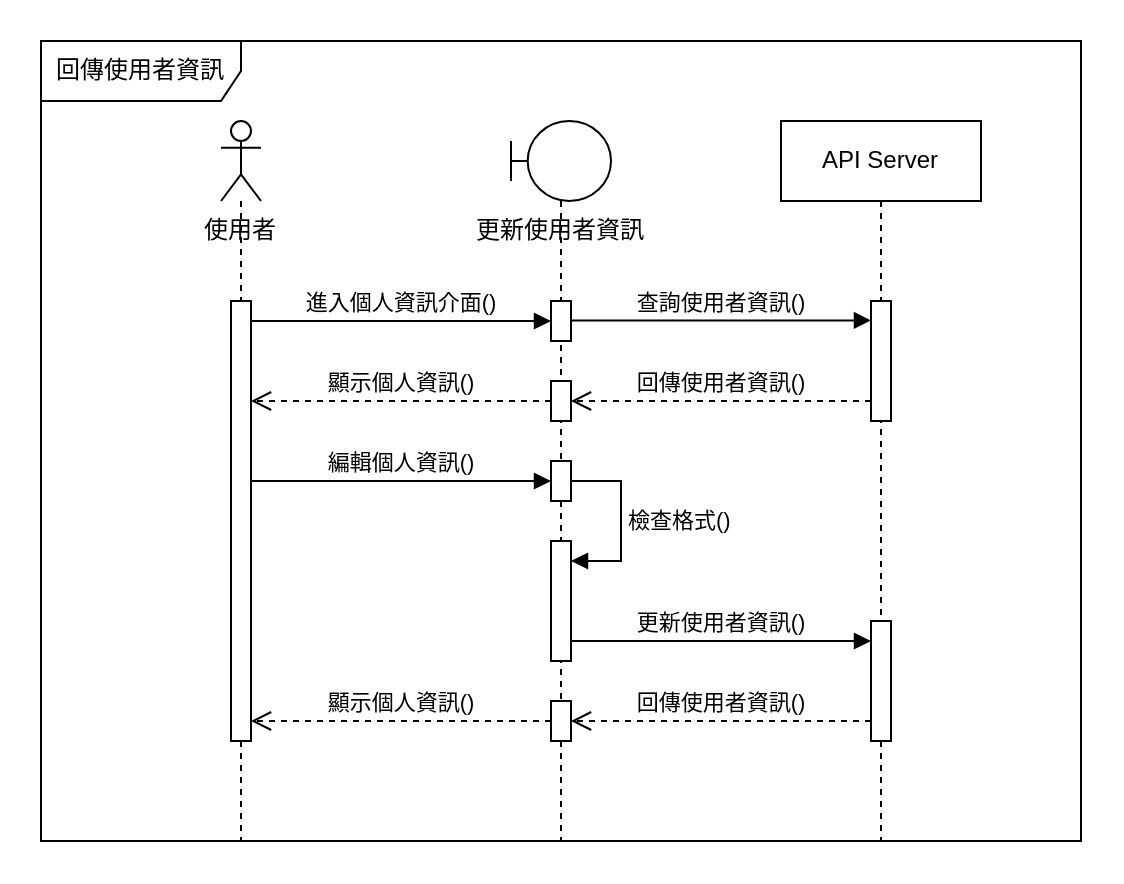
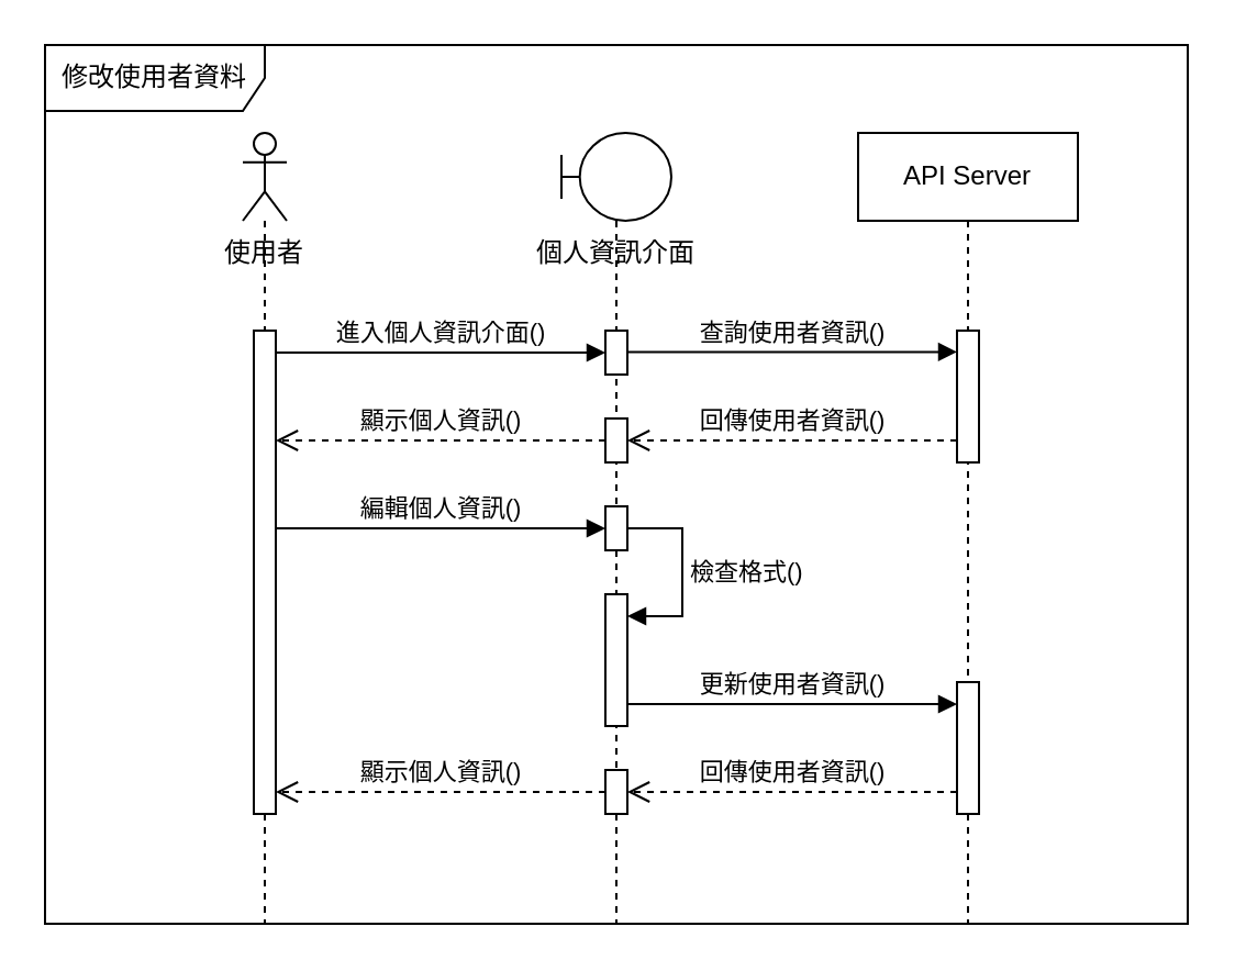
  <mxCell id="0" />
  <mxCell id="1" parent="0" />
  <mxCell id="2" value="" style="shape=umlLifeline;perimeter=lifelinePerimeter;whiteSpace=wrap;html=1;container=1;dropTarget=0;collapsible=0;recursiveResize=0;outlineConnect=0;portConstraint=eastwest;newEdgeStyle={&quot;curved&quot;:0,&quot;rounded&quot;:0};participant=umlActor;" parent="1" vertex="1"><mxGeometry x="110" y="60" width="20" height="360" as="geometry" /></mxCell>
  <mxCell id="3" value="" style="html=1;points=[[0,0,0,0,5],[0,1,0,0,-5],[1,0,0,0,5],[1,1,0,0,-5]];perimeter=orthogonalPerimeter;outlineConnect=0;targetShapes=umlLifeline;portConstraint=eastwest;newEdgeStyle={&quot;curved&quot;:0,&quot;rounded&quot;:0};" parent="2" vertex="1"><mxGeometry x="5" y="90" width="10" height="220" as="geometry" /></mxCell>
  <mxCell id="4" value="" style="shape=umlLifeline;perimeter=lifelinePerimeter;whiteSpace=wrap;html=1;container=1;dropTarget=0;collapsible=0;recursiveResize=0;outlineConnect=0;portConstraint=eastwest;newEdgeStyle={&quot;curved&quot;:0,&quot;rounded&quot;:0};participant=umlBoundary;" parent="1" vertex="1"><mxGeometry x="255" y="60" width="50" height="360" as="geometry" /></mxCell>
  <mxCell id="5" value="" style="html=1;points=[[0,0,0,0,5],[0,1,0,0,-5],[1,0,0,0,5],[1,1,0,0,-5]];perimeter=orthogonalPerimeter;outlineConnect=0;targetShapes=umlLifeline;portConstraint=eastwest;newEdgeStyle={&quot;curved&quot;:0,&quot;rounded&quot;:0};" parent="4" vertex="1"><mxGeometry x="20" y="130" width="10" height="20" as="geometry" /></mxCell>
  <mxCell id="6" value="API Server" style="shape=umlLifeline;perimeter=lifelinePerimeter;whiteSpace=wrap;html=1;container=1;dropTarget=0;collapsible=0;recursiveResize=0;outlineConnect=0;portConstraint=eastwest;newEdgeStyle={&quot;curved&quot;:0,&quot;rounded&quot;:0};" parent="1" vertex="1"><mxGeometry x="390" y="60" width="100" height="360" as="geometry" /></mxCell>
  <mxCell id="7" value="" style="html=1;points=[[0,0,0,0,5],[0,1,0,0,-5],[1,0,0,0,5],[1,1,0,0,-5]];perimeter=orthogonalPerimeter;outlineConnect=0;targetShapes=umlLifeline;portConstraint=eastwest;newEdgeStyle={&quot;curved&quot;:0,&quot;rounded&quot;:0};" vertex="1" parent="6"><mxGeometry x="45" y="250" width="10" height="60" as="geometry" /></mxCell>
  <mxCell id="8" value="進入個人資訊介面()" style="html=1;verticalAlign=bottom;endArrow=block;curved=0;rounded=0;" parent="1" target="12" edge="1"><mxGeometry relative="1" as="geometry"><mxPoint x="125" y="160" as="sourcePoint" /><mxPoint x="230" y="160" as="targetPoint" /></mxGeometry></mxCell>
- <mxCell id="9" value="回傳使用者資訊" style="shape=umlFrame;whiteSpace=wrap;html=1;pointerEvents=0;width=100;height=30;" parent="1" vertex="1"><mxGeometry x="20" y="20" width="520" height="400" as="geometry" /></mxCell>
+ <mxCell id="9" value="修改使用者資料" style="shape=umlFrame;whiteSpace=wrap;html=1;pointerEvents=0;width=100;height=30;" parent="1" vertex="1"><mxGeometry x="20" y="20" width="520" height="400" as="geometry" /></mxCell>
  <mxCell id="10" value="使用者" style="text;html=1;align=center;verticalAlign=middle;whiteSpace=wrap;rounded=0;" parent="1" vertex="1"><mxGeometry x="90" y="100" width="60" height="30" as="geometry" /></mxCell>
- <mxCell id="11" value="更新使用者資訊" style="text;html=1;align=center;verticalAlign=middle;whiteSpace=wrap;rounded=0;" parent="1" vertex="1"><mxGeometry x="230" y="100" width="100" height="30" as="geometry" /></mxCell>
+ <mxCell id="11" value="個人資訊介面" style="text;html=1;align=center;verticalAlign=middle;whiteSpace=wrap;rounded=0;" parent="1" vertex="1"><mxGeometry x="230" y="100" width="100" height="30" as="geometry" /></mxCell>
  <mxCell id="12" value="" style="html=1;points=[[0,0,0,0,5],[0,1,0,0,-5],[1,0,0,0,5],[1,1,0,0,-5]];perimeter=orthogonalPerimeter;outlineConnect=0;targetShapes=umlLifeline;portConstraint=eastwest;newEdgeStyle={&quot;curved&quot;:0,&quot;rounded&quot;:0};" parent="1" vertex="1"><mxGeometry x="275" y="150" width="10" height="20" as="geometry" /></mxCell>
  <mxCell id="13" value="" style="html=1;points=[[0,0,0,0,5],[0,1,0,0,-5],[1,0,0,0,5],[1,1,0,0,-5]];perimeter=orthogonalPerimeter;outlineConnect=0;targetShapes=umlLifeline;portConstraint=eastwest;newEdgeStyle={&quot;curved&quot;:0,&quot;rounded&quot;:0};" parent="1" vertex="1"><mxGeometry x="435" y="150" width="10" height="60" as="geometry" /></mxCell>
  <mxCell id="14" value="查詢使用者資訊()" style="html=1;verticalAlign=bottom;endArrow=block;curved=0;rounded=0;" parent="1" target="13" edge="1"><mxGeometry width="80" relative="1" as="geometry"><mxPoint x="285" y="159.7" as="sourcePoint" /><mxPoint x="365" y="159.7" as="targetPoint" /></mxGeometry></mxCell>
  <mxCell id="15" value="回傳使用者資訊()" style="html=1;verticalAlign=bottom;endArrow=open;dashed=1;endSize=8;curved=0;rounded=0;" parent="1" source="13" target="5" edge="1"><mxGeometry relative="1" as="geometry"><mxPoint x="385" y="200" as="sourcePoint" /><mxPoint x="300" y="200" as="targetPoint" /><Array as="points"><mxPoint x="360" y="200" /></Array></mxGeometry></mxCell>
  <mxCell id="16" value="顯示個人資訊()" style="html=1;verticalAlign=bottom;endArrow=open;dashed=1;endSize=8;curved=0;rounded=0;" parent="1" source="5" target="3" edge="1"><mxGeometry relative="1" as="geometry"><mxPoint x="240" y="200" as="sourcePoint" /><mxPoint x="160" y="195" as="targetPoint" /><Array as="points" /></mxGeometry></mxCell>
  <mxCell id="17" value="" style="html=1;points=[[0,0,0,0,5],[0,1,0,0,-5],[1,0,0,0,5],[1,1,0,0,-5]];perimeter=orthogonalPerimeter;outlineConnect=0;targetShapes=umlLifeline;portConstraint=eastwest;newEdgeStyle={&quot;curved&quot;:0,&quot;rounded&quot;:0};" vertex="1" parent="1"><mxGeometry x="275" y="230" width="10" height="20" as="geometry" /></mxCell>
  <mxCell id="18" value="" style="html=1;points=[[0,0,0,0,5],[0,1,0,0,-5],[1,0,0,0,5],[1,1,0,0,-5]];perimeter=orthogonalPerimeter;outlineConnect=0;targetShapes=umlLifeline;portConstraint=eastwest;newEdgeStyle={&quot;curved&quot;:0,&quot;rounded&quot;:0};" vertex="1" parent="1"><mxGeometry x="275" y="350" width="10" height="20" as="geometry" /></mxCell>
  <mxCell id="19" value="編輯個人資訊()" style="html=1;verticalAlign=bottom;endArrow=block;curved=0;rounded=0;" edge="1" parent="1" source="3" target="17"><mxGeometry width="80" relative="1" as="geometry"><mxPoint x="160" y="239.76" as="sourcePoint" /><mxPoint x="240" y="239.76" as="targetPoint" /><Array as="points"><mxPoint x="200" y="240" /></Array></mxGeometry></mxCell>
  <mxCell id="20" value="更新使用者資訊()" style="html=1;verticalAlign=bottom;endArrow=block;curved=0;rounded=0;" edge="1" parent="1" source="21" target="7"><mxGeometry width="80" relative="1" as="geometry"><mxPoint x="314" y="320" as="sourcePoint" /><mxPoint x="394" y="320" as="targetPoint" /><Array as="points"><mxPoint x="360" y="320" /></Array></mxGeometry></mxCell>
  <mxCell id="21" value="" style="html=1;points=[[0,0,0,0,5],[0,1,0,0,-5],[1,0,0,0,5],[1,1,0,0,-5]];perimeter=orthogonalPerimeter;outlineConnect=0;targetShapes=umlLifeline;portConstraint=eastwest;newEdgeStyle={&quot;curved&quot;:0,&quot;rounded&quot;:0};" vertex="1" parent="1"><mxGeometry x="275" y="270" width="10" height="60" as="geometry" /></mxCell>
  <mxCell id="22" value="檢查格式()" style="html=1;align=left;spacingLeft=2;endArrow=block;rounded=0;edgeStyle=orthogonalEdgeStyle;curved=0;rounded=0;" edge="1" target="21" parent="1" source="17"><mxGeometry relative="1" as="geometry"><mxPoint x="280" y="250" as="sourcePoint" /><Array as="points"><mxPoint x="310" y="240" /><mxPoint x="310" y="280" /></Array></mxGeometry></mxCell>
  <mxCell id="23" value="回傳使用者資訊()" style="html=1;verticalAlign=bottom;endArrow=open;dashed=1;endSize=8;curved=0;rounded=0;" edge="1" parent="1" source="7" target="18"><mxGeometry relative="1" as="geometry"><mxPoint x="365" y="359.76" as="sourcePoint" /><mxPoint x="300" y="360" as="targetPoint" /><Array as="points"><mxPoint x="360" y="360" /></Array></mxGeometry></mxCell>
  <mxCell id="24" value="顯示個人資訊()" style="html=1;verticalAlign=bottom;endArrow=open;dashed=1;endSize=8;curved=0;rounded=0;" edge="1" parent="1" source="18" target="3"><mxGeometry relative="1" as="geometry"><mxPoint x="230" y="359.76" as="sourcePoint" /><mxPoint x="150" y="359.76" as="targetPoint" /></mxGeometry></mxCell>
